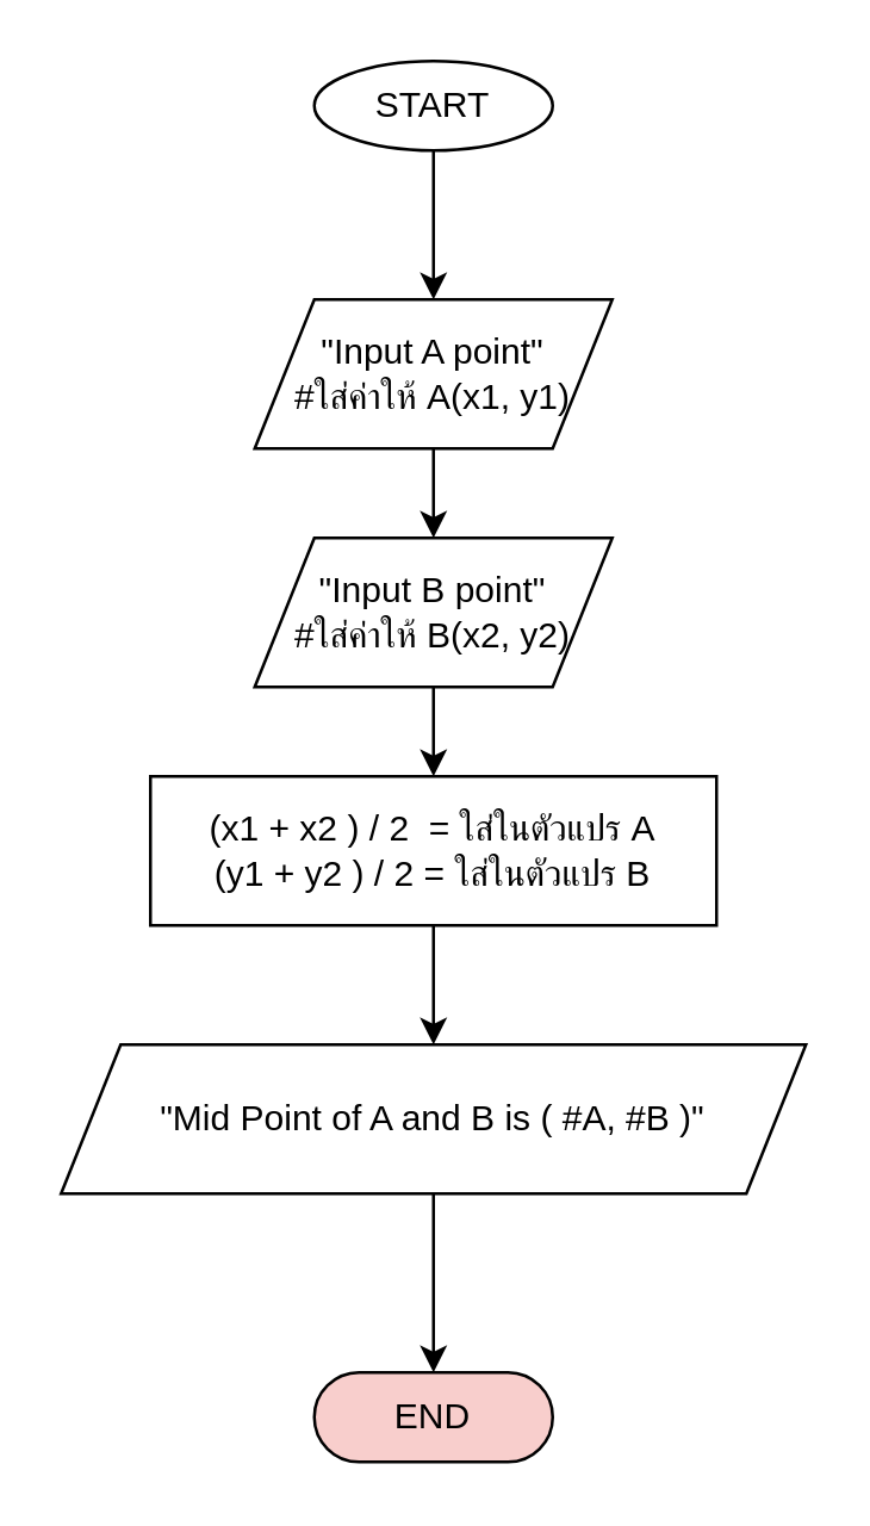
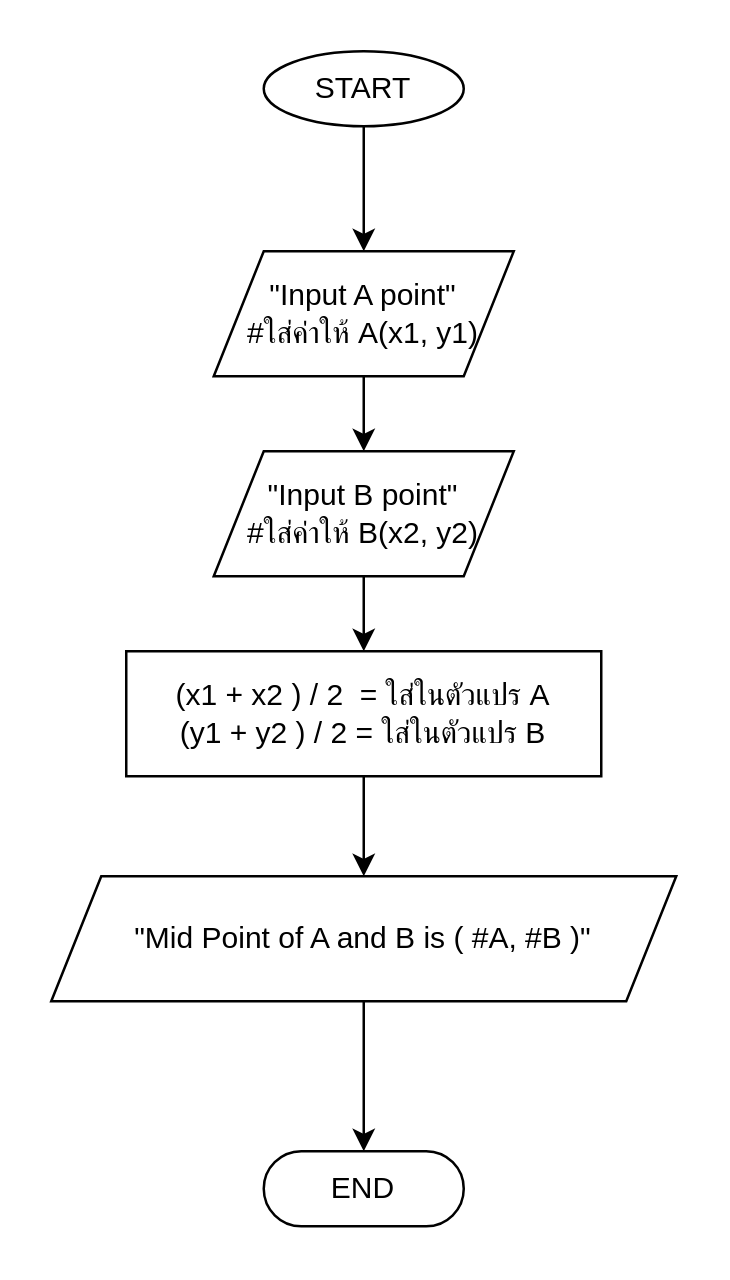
  <mxCell id="0" />
  <mxCell id="1" parent="0" />
  <mxCell id="2" style="edgeStyle=orthogonalEdgeStyle;rounded=0;orthogonalLoop=1;jettySize=auto;html=1;" edge="1" parent="1" source="3" target="6"><mxGeometry relative="1" as="geometry"><mxPoint x="145" y="100" as="targetPoint" /></mxGeometry></mxCell>
  <mxCell id="3" value="START" style="ellipse;whiteSpace=wrap;html=1;arcSize=50;" parent="1" vertex="1"><mxGeometry x="105" y="20" width="80" height="30" as="geometry" /></mxCell>
- <mxCell id="4" value="END" style="rounded=1;whiteSpace=wrap;html=1;arcSize=50;fillColor=#f8cecc;" parent="1" vertex="1"><mxGeometry x="105" y="460" width="80" height="30" as="geometry" /></mxCell>
+ <mxCell id="4" value="END" style="rounded=1;whiteSpace=wrap;html=1;arcSize=50;" parent="1" vertex="1"><mxGeometry x="105" y="460" width="80" height="30" as="geometry" /></mxCell>
  <mxCell id="5" value="" style="edgeStyle=orthogonalEdgeStyle;rounded=0;orthogonalLoop=1;jettySize=auto;html=1;" edge="1" parent="1" source="6" target="8"><mxGeometry relative="1" as="geometry" /></mxCell>
  <mxCell id="6" value="&quot;Input A point&quot;&lt;div&gt;#ใส่ค่าให้ A(x1, y1)&lt;/div&gt;" style="shape=parallelogram;perimeter=parallelogramPerimeter;whiteSpace=wrap;html=1;fixedSize=1;" vertex="1" parent="1"><mxGeometry x="85" y="100" width="120" height="50" as="geometry" /></mxCell>
  <mxCell id="7" value="" style="edgeStyle=orthogonalEdgeStyle;rounded=0;orthogonalLoop=1;jettySize=auto;html=1;" edge="1" parent="1" source="8" target="10"><mxGeometry relative="1" as="geometry" /></mxCell>
  <mxCell id="8" value="&quot;Input B point&quot;&lt;div&gt;#ใส่ค่าให้ B(x2, y2)&lt;/div&gt;" style="shape=parallelogram;perimeter=parallelogramPerimeter;whiteSpace=wrap;html=1;fixedSize=1;" vertex="1" parent="1"><mxGeometry x="85" y="180" width="120" height="50" as="geometry" /></mxCell>
  <mxCell id="9" value="" style="edgeStyle=orthogonalEdgeStyle;rounded=0;orthogonalLoop=1;jettySize=auto;html=1;" edge="1" parent="1" source="10" target="12"><mxGeometry relative="1" as="geometry" /></mxCell>
  <mxCell id="10" value="(x1 + x2 ) / 2&amp;nbsp; = ใส่ในตัวแปร A&lt;div&gt;(y1 + y2 ) / 2 =&amp;nbsp;&lt;span style=&quot;background-color: initial;&quot;&gt;ใส่ในตัวแปร B&lt;/span&gt;&lt;br&gt;&lt;/div&gt;" style="whiteSpace=wrap;html=1;" vertex="1" parent="1"><mxGeometry x="50" y="260" width="190" height="50" as="geometry" /></mxCell>
  <mxCell id="11" value="" style="edgeStyle=orthogonalEdgeStyle;rounded=0;orthogonalLoop=1;jettySize=auto;html=1;" edge="1" parent="1" source="12" target="4"><mxGeometry relative="1" as="geometry" /></mxCell>
  <mxCell id="12" value="&quot;Mid Point of A and B is ( #A, #B )&quot;" style="shape=parallelogram;perimeter=parallelogramPerimeter;whiteSpace=wrap;html=1;fixedSize=1;" vertex="1" parent="1"><mxGeometry x="20" y="350" width="250" height="50" as="geometry" /></mxCell>
